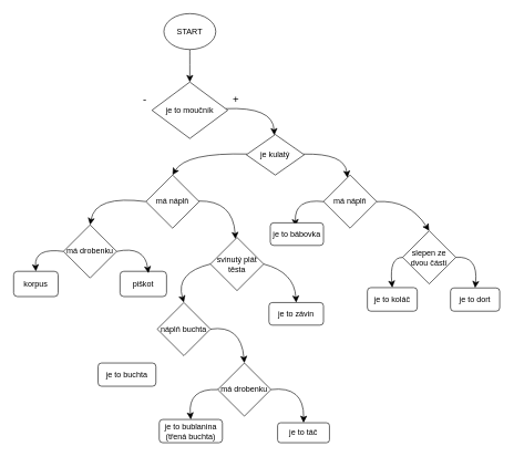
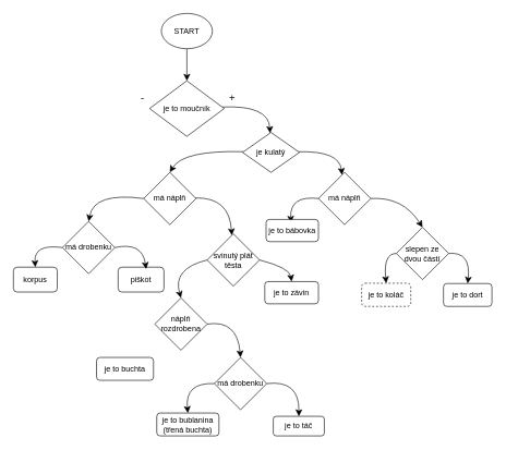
  <mxCell id="0" />
  <mxCell id="1" parent="0" />
  <mxCell id="2" value="" style="edgeStyle=none;curved=1;rounded=0;orthogonalLoop=1;jettySize=auto;html=1;fontSize=12;startSize=8;endSize=8;" parent="1" source="3" target="5" edge="1"><mxGeometry relative="1" as="geometry" /></mxCell>
  <mxCell id="3" value="&lt;font style=&quot;vertical-align: inherit;&quot;&gt;&lt;font style=&quot;vertical-align: inherit;&quot;&gt;START&lt;/font&gt;&lt;/font&gt;" style="ellipse;whiteSpace=wrap;html=1;" parent="1" vertex="1"><mxGeometry x="246" y="20" width="78" height="54" as="geometry" /></mxCell>
  <mxCell id="4" value="" style="edgeStyle=none;curved=1;rounded=0;orthogonalLoop=1;jettySize=auto;html=1;fontSize=12;startSize=8;endSize=8;" parent="1" source="5" target="8" edge="1"><mxGeometry relative="1" as="geometry"><Array as="points"><mxPoint x="410" y="160" /></Array></mxGeometry></mxCell>
  <mxCell id="5" value="&lt;font style=&quot;vertical-align: inherit;&quot;&gt;&lt;font style=&quot;vertical-align: inherit;&quot;&gt;je to moučník&lt;/font&gt;&lt;/font&gt;" style="rhombus;whiteSpace=wrap;html=1;" parent="1" vertex="1"><mxGeometry x="228" y="123" width="114" height="85" as="geometry" /></mxCell>
  <mxCell id="6" value="" style="edgeStyle=none;curved=1;rounded=0;orthogonalLoop=1;jettySize=auto;html=1;fontSize=12;startSize=8;endSize=8;" parent="1" source="8" target="9" edge="1"><mxGeometry relative="1" as="geometry"><Array as="points"><mxPoint x="518" y="230" /></Array></mxGeometry></mxCell>
  <mxCell id="7" value="" style="edgeStyle=none;curved=1;rounded=0;orthogonalLoop=1;jettySize=auto;html=1;fontSize=12;startSize=8;endSize=8;entryX=0.5;entryY=0;entryDx=0;entryDy=0;" edge="1" parent="1" source="8" target="21"><mxGeometry relative="1" as="geometry"><Array as="points"><mxPoint x="279" y="229" /></Array></mxGeometry></mxCell>
  <mxCell id="8" value="&lt;font style=&quot;vertical-align: inherit;&quot;&gt;&lt;font style=&quot;vertical-align: inherit;&quot;&gt;je kulatý&lt;/font&gt;&lt;/font&gt;" style="rhombus;whiteSpace=wrap;html=1;" parent="1" vertex="1"><mxGeometry x="370" y="202" width="87" height="61" as="geometry" /></mxCell>
  <mxCell id="9" value="&lt;font style=&quot;vertical-align: inherit;&quot;&gt;&lt;font style=&quot;vertical-align: inherit;&quot;&gt;má náplň&lt;/font&gt;&lt;/font&gt;" style="rhombus;whiteSpace=wrap;html=1;" parent="1" vertex="1"><mxGeometry x="486" y="263" width="80" height="80" as="geometry" /></mxCell>
- <mxCell id="10" value="&lt;font style=&quot;vertical-align: inherit;&quot;&gt;&lt;font style=&quot;vertical-align: inherit;&quot;&gt;je to koláč&lt;/font&gt;&lt;/font&gt;" style="rounded=1;whiteSpace=wrap;html=1;" parent="1" vertex="1"><mxGeometry x="552" y="432.5" width="75" height="35.5" as="geometry" /></mxCell>
+ <mxCell id="10" value="&lt;font style=&quot;vertical-align: inherit;&quot;&gt;&lt;font style=&quot;vertical-align: inherit;&quot;&gt;je to koláč&lt;/font&gt;&lt;/font&gt;" style="rounded=1;whiteSpace=wrap;html=1;dashed=1;" parent="1" vertex="1"><mxGeometry x="552" y="432.5" width="75" height="35.5" as="geometry" /></mxCell>
  <mxCell id="11" value="" style="endArrow=classic;html=1;rounded=0;fontSize=12;startSize=8;endSize=8;curved=1;exitX=0;exitY=0.5;exitDx=0;exitDy=0;" edge="1" parent="1" source="9"><mxGeometry width="50" height="50" relative="1" as="geometry"><mxPoint x="464" y="293" as="sourcePoint" /><mxPoint x="444" y="340" as="targetPoint" /><Array as="points"><mxPoint x="442" y="298" /></Array></mxGeometry></mxCell>
  <mxCell id="12" value="slepen ze dvou částí" style="rhombus;whiteSpace=wrap;html=1;" vertex="1" parent="1"><mxGeometry x="605" y="347" width="80" height="80" as="geometry" /></mxCell>
  <mxCell id="13" value="" style="endArrow=classic;html=1;rounded=0;fontSize=12;startSize=8;endSize=8;curved=1;entryX=0.5;entryY=0;entryDx=0;entryDy=0;exitX=1;exitY=0.5;exitDx=0;exitDy=0;" edge="1" parent="1" source="9" target="12"><mxGeometry width="50" height="50" relative="1" as="geometry"><mxPoint x="464" y="391" as="sourcePoint" /><mxPoint x="514" y="341" as="targetPoint" /><Array as="points"><mxPoint x="615" y="300" /></Array></mxGeometry></mxCell>
  <mxCell id="14" value="" style="endArrow=classic;html=1;rounded=0;fontSize=12;startSize=8;endSize=8;curved=1;exitX=0;exitY=0.5;exitDx=0;exitDy=0;entryX=0.5;entryY=0;entryDx=0;entryDy=0;" edge="1" parent="1" source="12" target="10"><mxGeometry width="50" height="50" relative="1" as="geometry"><mxPoint x="494" y="403" as="sourcePoint" /><mxPoint x="544" y="353" as="targetPoint" /><Array as="points"><mxPoint x="585" y="387" /></Array></mxGeometry></mxCell>
  <mxCell id="15" value="je to dort" style="rounded=1;whiteSpace=wrap;html=1;" vertex="1" parent="1"><mxGeometry x="677" y="433" width="74" height="35" as="geometry" /></mxCell>
  <mxCell id="16" value="" style="endArrow=classic;html=1;rounded=0;fontSize=12;startSize=8;endSize=8;curved=1;exitX=1;exitY=0.5;exitDx=0;exitDy=0;entryX=0.5;entryY=0;entryDx=0;entryDy=0;" edge="1" parent="1" source="12" target="15"><mxGeometry width="50" height="50" relative="1" as="geometry"><mxPoint x="494" y="403" as="sourcePoint" /><mxPoint x="716" y="438" as="targetPoint" /><Array as="points"><mxPoint x="719" y="384" /></Array></mxGeometry></mxCell>
  <mxCell id="17" value="je to bábovka" style="rounded=1;whiteSpace=wrap;html=1;" vertex="1" parent="1"><mxGeometry x="406" y="335" width="80" height="34" as="geometry" /></mxCell>
  <mxCell id="18" style="edgeStyle=none;curved=1;rounded=0;orthogonalLoop=1;jettySize=auto;html=1;exitX=0.5;exitY=1;exitDx=0;exitDy=0;fontSize=12;startSize=8;endSize=8;" edge="1" parent="1" source="17" target="17"><mxGeometry relative="1" as="geometry" /></mxCell>
  <mxCell id="19" value="" style="edgeStyle=none;curved=1;rounded=0;orthogonalLoop=1;jettySize=auto;html=1;fontSize=12;startSize=8;endSize=8;" edge="1" parent="1" source="21" target="23"><mxGeometry relative="1" as="geometry"><Array as="points"><mxPoint x="350" y="301" /></Array></mxGeometry></mxCell>
  <mxCell id="20" style="edgeStyle=none;curved=1;rounded=0;orthogonalLoop=1;jettySize=auto;html=1;exitX=0;exitY=0.5;exitDx=0;exitDy=0;entryX=0.5;entryY=0;entryDx=0;entryDy=0;fontSize=12;startSize=8;endSize=8;" edge="1" parent="1" source="21" target="37"><mxGeometry relative="1" as="geometry"><Array as="points"><mxPoint x="143" y="293" /></Array></mxGeometry></mxCell>
  <mxCell id="21" value="má náplň" style="rhombus;whiteSpace=wrap;html=1;" vertex="1" parent="1"><mxGeometry x="219" y="263" width="80" height="80" as="geometry" /></mxCell>
  <mxCell id="22" style="edgeStyle=none;curved=1;rounded=0;orthogonalLoop=1;jettySize=auto;html=1;exitX=0;exitY=0.5;exitDx=0;exitDy=0;entryX=0.5;entryY=0;entryDx=0;entryDy=0;fontSize=12;startSize=8;endSize=8;" edge="1" parent="1" source="23" target="30"><mxGeometry relative="1" as="geometry"><Array as="points"><mxPoint x="263" y="410" /></Array></mxGeometry></mxCell>
  <mxCell id="23" value="svinutý plát těsta" style="rhombus;whiteSpace=wrap;html=1;" vertex="1" parent="1"><mxGeometry x="316" y="357" width="80" height="80" as="geometry" /></mxCell>
- <mxCell id="24" value="je to závin" style="rounded=1;whiteSpace=wrap;html=1;" vertex="1" parent="1"><mxGeometry x="404" y="455" width="82" height="34" as="geometry" /></mxCell>
+ <mxCell id="24" value="je to závin" style="rounded=1;whiteSpace=wrap;html=1;" vertex="1" parent="1"><mxGeometry x="404" y="430" width="82" height="34" as="geometry" /></mxCell>
  <mxCell id="25" value="je to buchta" style="rounded=1;whiteSpace=wrap;html=1;" vertex="1" parent="1"><mxGeometry x="147" y="546" width="87" height="35" as="geometry" /></mxCell>
  <mxCell id="26" value="" style="endArrow=classic;html=1;rounded=0;fontSize=12;startSize=8;endSize=8;curved=1;exitX=1;exitY=0.5;exitDx=0;exitDy=0;entryX=0.5;entryY=0;entryDx=0;entryDy=0;" edge="1" parent="1" source="23" target="24"><mxGeometry width="50" height="50" relative="1" as="geometry"><mxPoint x="402" y="391" as="sourcePoint" /><mxPoint x="452" y="341" as="targetPoint" /><Array as="points"><mxPoint x="442" y="409" /></Array></mxGeometry></mxCell>
  <mxCell id="27" value="piškot" style="rounded=1;whiteSpace=wrap;html=1;" vertex="1" parent="1"><mxGeometry x="180" y="408" width="70" height="38" as="geometry" /></mxCell>
  <mxCell id="28" value="korpus" style="rounded=1;whiteSpace=wrap;html=1;" vertex="1" parent="1"><mxGeometry x="20" y="408" width="67" height="38" as="geometry" /></mxCell>
  <mxCell id="29" style="edgeStyle=none;curved=1;rounded=0;orthogonalLoop=1;jettySize=auto;html=1;exitX=1;exitY=0.5;exitDx=0;exitDy=0;entryX=0.5;entryY=0;entryDx=0;entryDy=0;fontSize=12;startSize=8;endSize=8;" edge="1" parent="1" source="30" target="32"><mxGeometry relative="1" as="geometry"><Array as="points"><mxPoint x="362" y="488" /></Array></mxGeometry></mxCell>
- <mxCell id="30" value="náplň buchta" style="rhombus;whiteSpace=wrap;html=1;" vertex="1" parent="1"><mxGeometry x="236" y="455" width="80" height="80" as="geometry" /></mxCell>
+ <mxCell id="30" value="náplň rozdrobena" style="rhombus;whiteSpace=wrap;html=1;" vertex="1" parent="1"><mxGeometry x="236" y="455" width="80" height="80" as="geometry" /></mxCell>
  <mxCell id="31" style="edgeStyle=none;curved=1;rounded=0;orthogonalLoop=1;jettySize=auto;html=1;exitX=1;exitY=0.5;exitDx=0;exitDy=0;entryX=0.5;entryY=0;entryDx=0;entryDy=0;fontSize=12;startSize=8;endSize=8;" edge="1" parent="1" source="32" target="33"><mxGeometry relative="1" as="geometry"><Array as="points"><mxPoint x="457" y="580" /></Array></mxGeometry></mxCell>
  <mxCell id="32" value="má drobenku" style="rhombus;whiteSpace=wrap;html=1;" vertex="1" parent="1"><mxGeometry x="327" y="546" width="80" height="80" as="geometry" /></mxCell>
  <mxCell id="33" value="je to táč" style="rounded=1;whiteSpace=wrap;html=1;" vertex="1" parent="1"><mxGeometry x="417" y="636" width="78" height="30" as="geometry" /></mxCell>
  <mxCell id="34" value="je to bublanina&lt;div&gt;(třená buchta)&lt;/div&gt;" style="rounded=1;whiteSpace=wrap;html=1;" vertex="1" parent="1"><mxGeometry x="239" y="631" width="95" height="35" as="geometry" /></mxCell>
  <mxCell id="35" value="" style="endArrow=classic;html=1;rounded=0;fontSize=12;startSize=8;endSize=8;curved=1;exitX=0;exitY=0.5;exitDx=0;exitDy=0;entryX=0.5;entryY=0;entryDx=0;entryDy=0;" edge="1" parent="1" source="32" target="34"><mxGeometry width="50" height="50" relative="1" as="geometry"><mxPoint x="319" y="485" as="sourcePoint" /><mxPoint x="369" y="435" as="targetPoint" /><Array as="points"><mxPoint x="282" y="584" /></Array></mxGeometry></mxCell>
  <mxCell id="36" style="edgeStyle=none;curved=1;rounded=0;orthogonalLoop=1;jettySize=auto;html=1;exitX=0;exitY=0.5;exitDx=0;exitDy=0;entryX=0.5;entryY=0;entryDx=0;entryDy=0;fontSize=12;startSize=8;endSize=8;" edge="1" parent="1" source="37" target="28"><mxGeometry relative="1" as="geometry"><Array as="points"><mxPoint x="51" y="372" /></Array></mxGeometry></mxCell>
  <mxCell id="37" value="má drobenku" style="rhombus;whiteSpace=wrap;html=1;" vertex="1" parent="1"><mxGeometry x="95" y="338" width="80" height="80" as="geometry" /></mxCell>
  <mxCell id="38" style="edgeStyle=none;curved=1;rounded=0;orthogonalLoop=1;jettySize=auto;html=1;exitX=1;exitY=0.5;exitDx=0;exitDy=0;entryX=0.611;entryY=0.074;entryDx=0;entryDy=0;entryPerimeter=0;fontSize=12;startSize=8;endSize=8;" edge="1" parent="1" source="37" target="27"><mxGeometry relative="1" as="geometry"><Array as="points"><mxPoint x="217" y="369" /></Array></mxGeometry></mxCell>
  <mxCell id="39" value="+" style="text;html=1;align=center;verticalAlign=middle;resizable=0;points=[];autosize=1;strokeColor=none;fillColor=none;fontSize=16;" vertex="1" parent="1"><mxGeometry x="340.5" y="133.5" width="27" height="31" as="geometry" /></mxCell>
  <mxCell id="40" value="-" style="text;html=1;align=center;verticalAlign=middle;resizable=0;points=[];autosize=1;strokeColor=none;fillColor=none;fontSize=16;" vertex="1" parent="1"><mxGeometry x="205.5" y="133.5" width="23" height="31" as="geometry" /></mxCell>
